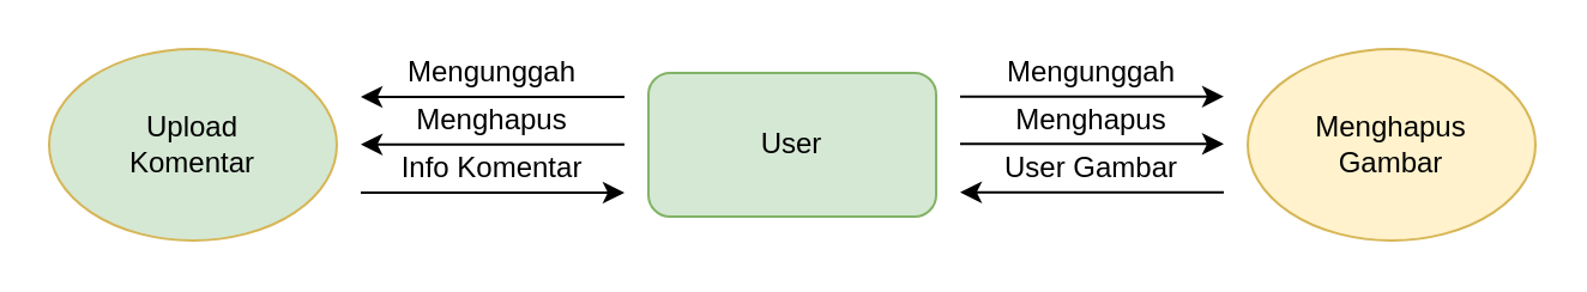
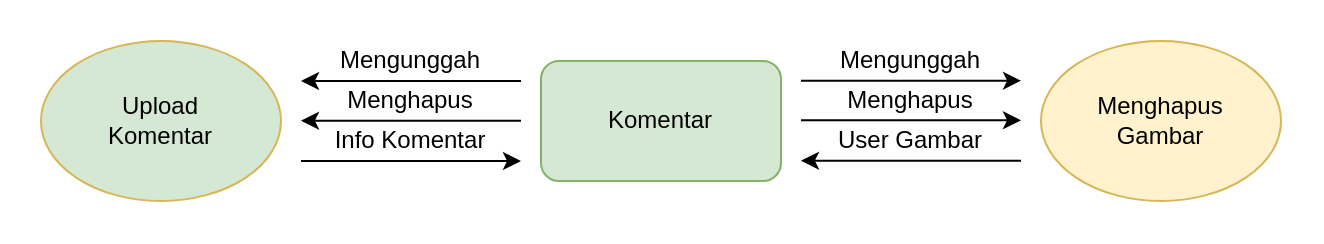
  <mxCell id="0" />
  <mxCell id="1" parent="0" />
- <mxCell id="2" value="User" style="rounded=1;whiteSpace=wrap;html=1;fillColor=#d5e8d4;strokeColor=#82b366;" vertex="1" parent="1"><mxGeometry x="270" y="30" width="120" height="60" as="geometry" /></mxCell>
+ <mxCell id="2" value="Komentar" style="rounded=1;whiteSpace=wrap;html=1;fillColor=#d5e8d4;strokeColor=#82b366;" vertex="1" parent="1"><mxGeometry x="270" y="30" width="120" height="60" as="geometry" /></mxCell>
  <mxCell id="3" value="Menghapus&lt;div&gt;Gambar&lt;/div&gt;" style="ellipse;whiteSpace=wrap;html=1;fillColor=#fff2cc;strokeColor=#d6b656;" vertex="1" parent="1"><mxGeometry x="520" y="20" width="120" height="80" as="geometry" /></mxCell>
  <mxCell id="4" value="Upload&lt;div&gt;Komentar&lt;/div&gt;" style="ellipse;whiteSpace=wrap;html=1;fillColor=#d5e8d4;strokeColor=#d6b656;" vertex="1" parent="1"><mxGeometry x="20" y="20" width="120" height="80" as="geometry" /></mxCell>
  <mxCell id="5" value="" style="endArrow=none;html=1;rounded=0;startArrow=classic;startFill=1;endFill=0;" edge="1" parent="1"><mxGeometry width="50" height="50" relative="1" as="geometry"><mxPoint x="150" y="40" as="sourcePoint" /><mxPoint x="260" y="40" as="targetPoint" /></mxGeometry></mxCell>
  <mxCell id="6" value="" style="endArrow=none;html=1;rounded=0;startArrow=classic;startFill=1;endFill=0;" edge="1" parent="1"><mxGeometry width="50" height="50" relative="1" as="geometry"><mxPoint x="150" y="59.83" as="sourcePoint" /><mxPoint x="260" y="59.83" as="targetPoint" /></mxGeometry></mxCell>
  <mxCell id="7" value="" style="endArrow=classic;html=1;rounded=0;" edge="1" parent="1"><mxGeometry width="50" height="50" relative="1" as="geometry"><mxPoint x="150" y="80" as="sourcePoint" /><mxPoint x="260" y="80" as="targetPoint" /></mxGeometry></mxCell>
  <mxCell id="8" value="" style="endArrow=classic;html=1;rounded=0;" edge="1" parent="1"><mxGeometry width="50" height="50" relative="1" as="geometry"><mxPoint x="400" y="39.83" as="sourcePoint" /><mxPoint x="510" y="39.83" as="targetPoint" /></mxGeometry></mxCell>
  <mxCell id="9" value="" style="endArrow=classic;html=1;rounded=0;" edge="1" parent="1"><mxGeometry width="50" height="50" relative="1" as="geometry"><mxPoint x="400" y="59.66" as="sourcePoint" /><mxPoint x="510" y="59.66" as="targetPoint" /></mxGeometry></mxCell>
  <mxCell id="10" value="" style="endArrow=none;html=1;rounded=0;startArrow=classic;startFill=1;endFill=0;" edge="1" parent="1"><mxGeometry width="50" height="50" relative="1" as="geometry"><mxPoint x="400" y="79.83" as="sourcePoint" /><mxPoint x="510" y="79.83" as="targetPoint" /></mxGeometry></mxCell>
  <mxCell id="11" value="Mengunggah" style="text;html=1;align=center;verticalAlign=middle;whiteSpace=wrap;rounded=0;" vertex="1" parent="1"><mxGeometry x="430" y="20" width="50" height="20" as="geometry" /></mxCell>
  <mxCell id="12" value="Menghapus" style="text;html=1;align=center;verticalAlign=middle;whiteSpace=wrap;rounded=0;" vertex="1" parent="1"><mxGeometry x="430" y="40" width="50" height="20" as="geometry" /></mxCell>
  <mxCell id="13" value="User Gambar" style="text;html=1;align=center;verticalAlign=middle;whiteSpace=wrap;rounded=0;" vertex="1" parent="1"><mxGeometry x="410" y="60" width="90" height="20" as="geometry" /></mxCell>
  <mxCell id="14" value="Mengunggah" style="text;html=1;align=center;verticalAlign=middle;whiteSpace=wrap;rounded=0;" vertex="1" parent="1"><mxGeometry x="180" y="20" width="50" height="20" as="geometry" /></mxCell>
  <mxCell id="15" value="Menghapus" style="text;html=1;align=center;verticalAlign=middle;whiteSpace=wrap;rounded=0;" vertex="1" parent="1"><mxGeometry x="180" y="40" width="50" height="20" as="geometry" /></mxCell>
  <mxCell id="16" value="Info Komentar" style="text;html=1;align=center;verticalAlign=middle;whiteSpace=wrap;rounded=0;" vertex="1" parent="1"><mxGeometry x="160" y="60" width="90" height="20" as="geometry" /></mxCell>
